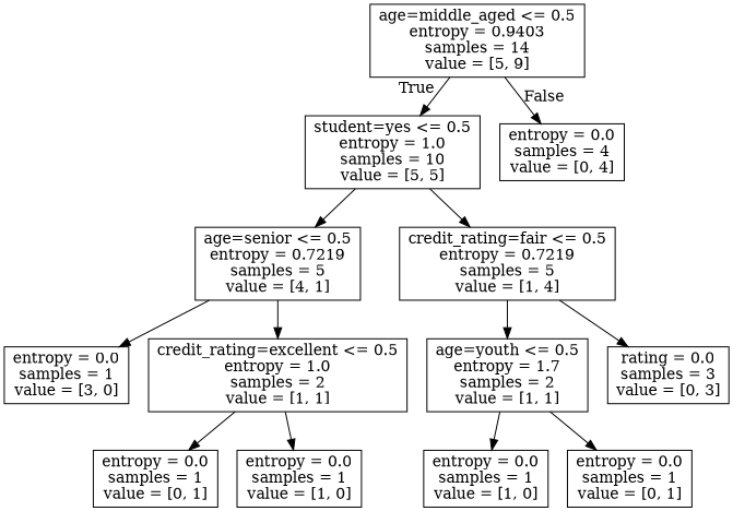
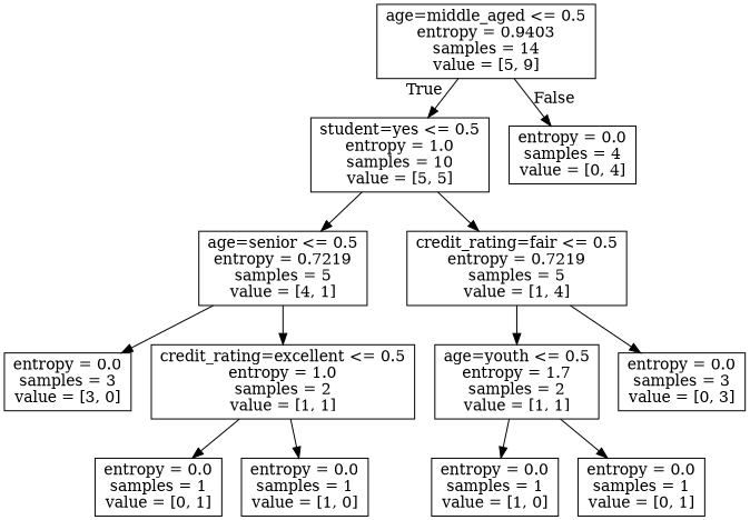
  digraph {
    node [shape=box]
    n1 [label="age=middle_aged <= 0.5\nentropy = 0.9403\nsamples = 14\nvalue = [5, 9]"]
    n2 [label="student=yes <= 0.5\nentropy = 1.0\nsamples = 10\nvalue = [5, 5]"]
    n3 [label="entropy = 0.0\nsamples = 4\nvalue = [0, 4]"]
    n4 [label="age=senior <= 0.5\nentropy = 0.7219\nsamples = 5\nvalue = [4, 1]"]
    n5 [label="credit_rating=fair <= 0.5\nentropy = 0.7219\nsamples = 5\nvalue = [1, 4]"]
-   n6 [label="entropy = 0.0\nsamples = 1\nvalue = [3, 0]"]
+   n6 [label="entropy = 0.0\nsamples = 3\nvalue = [3, 0]"]
    n7 [label="credit_rating=excellent <= 0.5\nentropy = 1.0\nsamples = 2\nvalue = [1, 1]"]
    n8 [label="age=youth <= 0.5\nentropy = 1.7\nsamples = 2\nvalue = [1, 1]"]
-   n9 [label="rating = 0.0\nsamples = 3\nvalue = [0, 3]"]
+   n9 [label="entropy = 0.0\nsamples = 3\nvalue = [0, 3]"]
    n10 [label="entropy = 0.0\nsamples = 1\nvalue = [0, 1]"]
    n11 [label="entropy = 0.0\nsamples = 1\nvalue = [1, 0]"]
    n12 [label="entropy = 0.0\nsamples = 1\nvalue = [1, 0]"]
    n13 [label="entropy = 0.0\nsamples = 1\nvalue = [0, 1]"]
    n1 -> n2 [headlabel=True labelangle=45 labeldistance=2.5]
    n1 -> n3 [headlabel=False labelangle=-45 labeldistance=2.5]
    n2 -> n4
    n2 -> n5
    n4 -> n6
    n4 -> n7
    n5 -> n8
    n5 -> n9
    n7 -> n10
    n7 -> n11
    n8 -> n12
    n8 -> n13
  }
